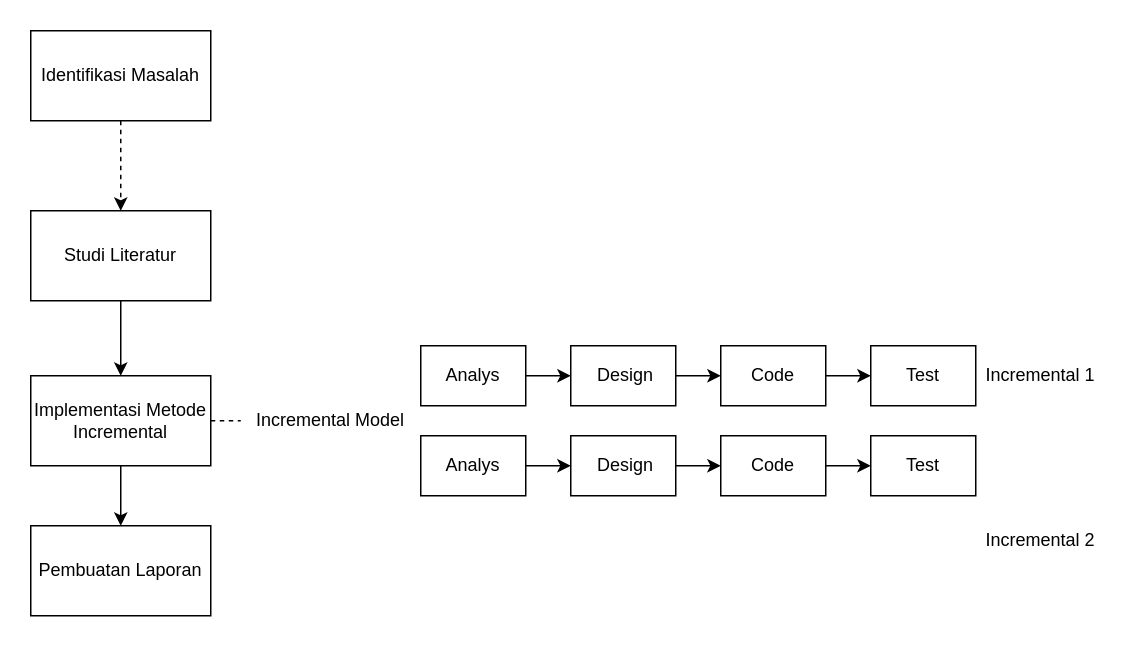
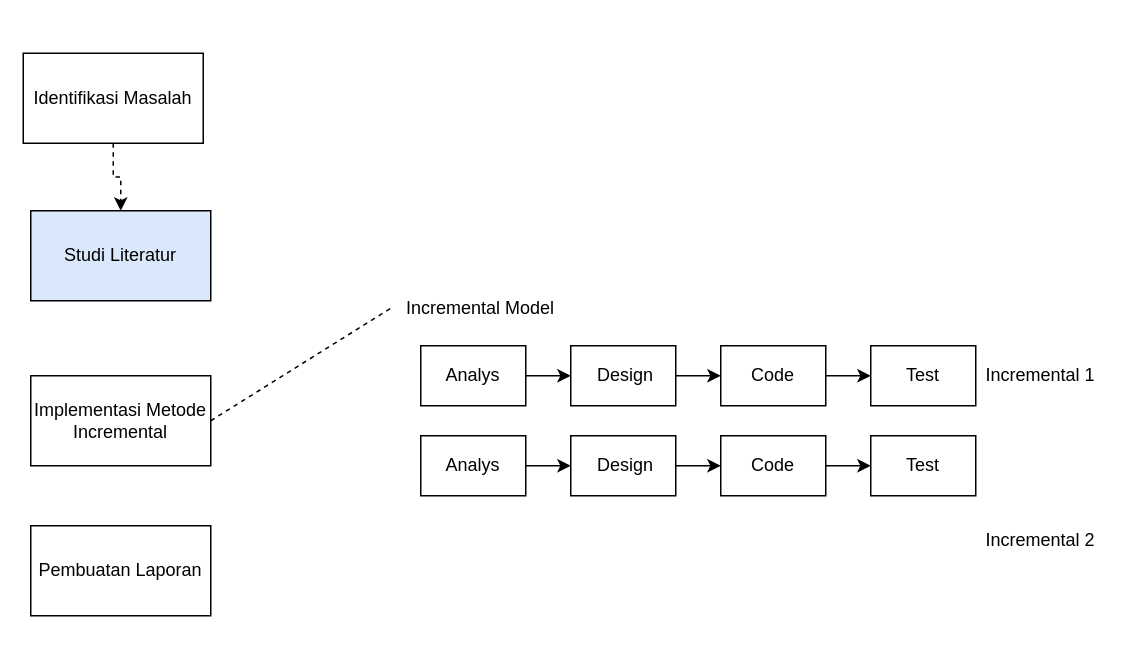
  <mxCell id="0" />
  <mxCell id="1" parent="0" />
  <mxCell id="2" style="edgeStyle=orthogonalEdgeStyle;rounded=0;orthogonalLoop=1;jettySize=auto;html=1;dashed=1;" parent="1" source="3" target="5" edge="1"><mxGeometry relative="1" as="geometry" /></mxCell>
- <mxCell id="3" value="Identifikasi Masalah" style="rounded=0;whiteSpace=wrap;html=1;" parent="1" vertex="1"><mxGeometry x="20" y="20" width="120" height="60" as="geometry" /></mxCell>
- <mxCell id="4" style="edgeStyle=orthogonalEdgeStyle;rounded=0;orthogonalLoop=1;jettySize=auto;html=1;entryX=0.5;entryY=0;entryDx=0;entryDy=0;" parent="1" source="5" target="7" edge="1"><mxGeometry relative="1" as="geometry" /></mxCell>
- <mxCell id="5" value="Studi Literatur" style="rounded=0;whiteSpace=wrap;html=1;" parent="1" vertex="1"><mxGeometry x="20" y="140" width="120" height="60" as="geometry" /></mxCell>
- <mxCell id="6" style="edgeStyle=orthogonalEdgeStyle;rounded=0;orthogonalLoop=1;jettySize=auto;html=1;" parent="1" source="7" target="8" edge="1"><mxGeometry relative="1" as="geometry" /></mxCell>
+ <mxCell id="3" value="Identifikasi Masalah" style="rounded=0;whiteSpace=wrap;html=1;" parent="1" vertex="1"><mxGeometry x="15" y="35" width="120" height="60" as="geometry" /></mxCell>
+ <mxCell id="5" value="Studi Literatur" style="rounded=0;whiteSpace=wrap;html=1;fillColor=#dae8fc;" parent="1" vertex="1"><mxGeometry x="20" y="140" width="120" height="60" as="geometry" /></mxCell>
  <mxCell id="7" value="Implementasi Metode Incremental" style="rounded=0;whiteSpace=wrap;html=1;" parent="1" vertex="1"><mxGeometry x="20" y="250" width="120" height="60" as="geometry" /></mxCell>
  <mxCell id="8" value="Pembuatan Laporan" style="rounded=0;whiteSpace=wrap;html=1;" parent="1" vertex="1"><mxGeometry x="20" y="350" width="120" height="60" as="geometry" /></mxCell>
- <mxCell id="9" value="Incremental Model" style="text;html=1;strokeColor=none;fillColor=none;align=center;verticalAlign=middle;whiteSpace=wrap;rounded=0;" parent="1" vertex="1"><mxGeometry x="160" y="265" width="120" height="30" as="geometry" /></mxCell>
+ <mxCell id="9" value="Incremental Model" style="text;html=1;strokeColor=none;fillColor=none;align=center;verticalAlign=middle;whiteSpace=wrap;rounded=0;" parent="1" vertex="1"><mxGeometry x="260" y="190" width="120" height="30" as="geometry" /></mxCell>
  <mxCell id="10" value="" style="endArrow=none;dashed=1;html=1;rounded=0;exitX=1;exitY=0.5;exitDx=0;exitDy=0;entryX=0;entryY=0.5;entryDx=0;entryDy=0;" parent="1" source="7" target="9" edge="1"><mxGeometry width="50" height="50" relative="1" as="geometry"><mxPoint x="100" y="290" as="sourcePoint" /><mxPoint x="150" y="240" as="targetPoint" /></mxGeometry></mxCell>
  <mxCell id="11" style="edgeStyle=orthogonalEdgeStyle;rounded=0;orthogonalLoop=1;jettySize=auto;html=1;entryX=0;entryY=0.5;entryDx=0;entryDy=0;" parent="1" source="12" target="14" edge="1"><mxGeometry relative="1" as="geometry" /></mxCell>
  <mxCell id="12" value="Analys" style="rounded=0;whiteSpace=wrap;html=1;" parent="1" vertex="1"><mxGeometry x="280" y="230" width="70" height="40" as="geometry" /></mxCell>
  <mxCell id="13" style="edgeStyle=orthogonalEdgeStyle;rounded=0;orthogonalLoop=1;jettySize=auto;html=1;entryX=0;entryY=0.5;entryDx=0;entryDy=0;" parent="1" source="14" target="16" edge="1"><mxGeometry relative="1" as="geometry" /></mxCell>
  <mxCell id="14" value="&amp;nbsp;Design" style="rounded=0;whiteSpace=wrap;html=1;" parent="1" vertex="1"><mxGeometry x="380" y="230" width="70" height="40" as="geometry" /></mxCell>
  <mxCell id="15" style="edgeStyle=orthogonalEdgeStyle;rounded=0;orthogonalLoop=1;jettySize=auto;html=1;entryX=0;entryY=0.5;entryDx=0;entryDy=0;" parent="1" source="16" target="17" edge="1"><mxGeometry relative="1" as="geometry" /></mxCell>
  <mxCell id="16" value="Code" style="rounded=0;whiteSpace=wrap;html=1;" parent="1" vertex="1"><mxGeometry x="480" y="230" width="70" height="40" as="geometry" /></mxCell>
  <mxCell id="17" value="Test" style="rounded=0;whiteSpace=wrap;html=1;" parent="1" vertex="1"><mxGeometry x="580" y="230" width="70" height="40" as="geometry" /></mxCell>
  <mxCell id="18" style="edgeStyle=orthogonalEdgeStyle;rounded=0;orthogonalLoop=1;jettySize=auto;html=1;entryX=0;entryY=0.5;entryDx=0;entryDy=0;" parent="1" source="19" target="21" edge="1"><mxGeometry relative="1" as="geometry" /></mxCell>
  <mxCell id="19" value="Analys" style="rounded=0;whiteSpace=wrap;html=1;" parent="1" vertex="1"><mxGeometry x="280" y="290" width="70" height="40" as="geometry" /></mxCell>
  <mxCell id="20" style="edgeStyle=orthogonalEdgeStyle;rounded=0;orthogonalLoop=1;jettySize=auto;html=1;entryX=0;entryY=0.5;entryDx=0;entryDy=0;" parent="1" source="21" target="23" edge="1"><mxGeometry relative="1" as="geometry" /></mxCell>
  <mxCell id="21" value="&amp;nbsp;Design" style="rounded=0;whiteSpace=wrap;html=1;" parent="1" vertex="1"><mxGeometry x="380" y="290" width="70" height="40" as="geometry" /></mxCell>
  <mxCell id="22" style="edgeStyle=orthogonalEdgeStyle;rounded=0;orthogonalLoop=1;jettySize=auto;html=1;entryX=0;entryY=0.5;entryDx=0;entryDy=0;" parent="1" source="23" target="24" edge="1"><mxGeometry relative="1" as="geometry" /></mxCell>
  <mxCell id="23" value="Code" style="rounded=0;whiteSpace=wrap;html=1;" parent="1" vertex="1"><mxGeometry x="480" y="290" width="70" height="40" as="geometry" /></mxCell>
  <mxCell id="24" value="Test" style="rounded=0;whiteSpace=wrap;html=1;" parent="1" vertex="1"><mxGeometry x="580" y="290" width="70" height="40" as="geometry" /></mxCell>
  <mxCell id="25" value="Incremental 1&amp;nbsp;" style="text;html=1;strokeColor=none;fillColor=none;align=center;verticalAlign=middle;whiteSpace=wrap;rounded=0;" parent="1" vertex="1"><mxGeometry x="650" y="235" width="90" height="30" as="geometry" /></mxCell>
  <mxCell id="26" value="Incremental 2&amp;nbsp;" style="text;html=1;strokeColor=none;fillColor=none;align=center;verticalAlign=middle;whiteSpace=wrap;rounded=0;" parent="1" vertex="1"><mxGeometry x="650" y="345" width="90" height="30" as="geometry" /></mxCell>
